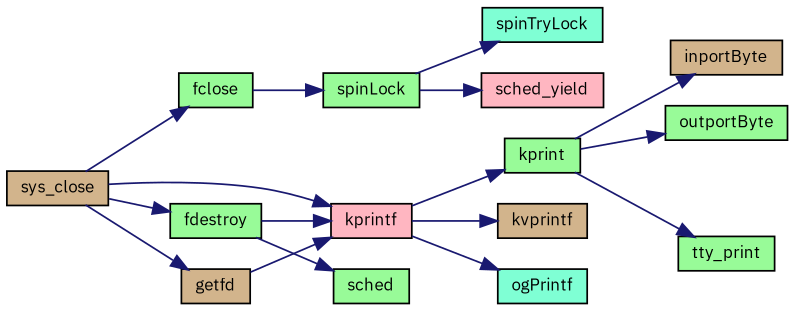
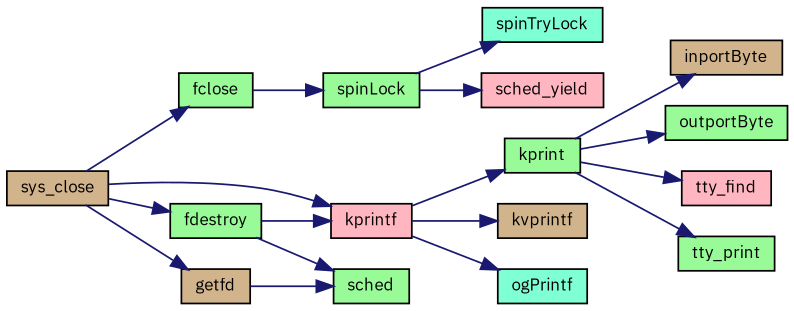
  digraph {
    fontname="IBM Plex Sans"
    rankdir=LR
    node [color=black fillcolor=palegreen fontname="IBM Plex Sans" fontsize=10 shape=record style=filled]
    edge [color=midnightblue fontname="IBM Plex Sans" fontsize=10 labelfontname=Helvetica labelfontsize=10 style=solid]
    n1 [fillcolor=tan fontcolor=black height=0.2 label=sys_close width=0.4]
    n2 [height=0.2 label=fclose width=0.4]
    n3 [height=0.2 label=fdestroy width=0.4]
    n4 [fillcolor=lightpink height=0.2 label=kprintf width=0.4]
    n5 [fillcolor=tan height=0.2 label=getfd width=0.4]
    n6 [height=0.2 label=spinLock width=0.4]
    n7 [height=0.2 label=sched width=0.4]
    n8 [height=0.2 label=kprint width=0.4]
    n9 [fillcolor=tan height=0.2 label=kvprintf width=0.4]
    n10 [fillcolor=aquamarine height=0.2 label=ogPrintf width=0.4]
    n11 [fillcolor=lightpink height=0.2 label=sched_yield width=0.4]
    n12 [fillcolor=aquamarine height=0.2 label=spinTryLock width=0.4]
    n13 [fillcolor=tan height=0.2 label=inportByte width=0.4]
    n14 [height=0.2 label=outportByte width=0.4]
+   n15 [fillcolor=lightpink height=0.2 label=tty_find width=0.4]
    n16 [height=0.2 label=tty_print width=0.4]
    n1 -> n2
    n1 -> n3
    n1 -> n4
    n1 -> n5
    n2 -> n6
    n3 -> n4
    n3 -> n7
    n4 -> n8
    n4 -> n9
    n4 -> n10
-   n5 -> n4
+   n5 -> n7
    n6 -> n11
    n6 -> n12
    n8 -> n13
    n8 -> n14
+   n8 -> n15
    n8 -> n16
  }
